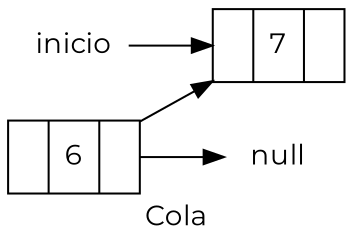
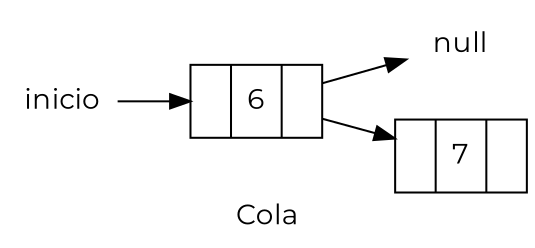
  digraph {
    fontname=Montserrat
    label=Cola
    rankdir=LR
    node [fontname=Montserrat shape=plaintext]
    edge [fontname=Montserrat]
    n1 [label=inicio]
    n2 [label="{<f0> |<f1>6 |<f2> }" shape=record]
    n3 [label=null]
    n4 [label="{<f0> |<f1>7 |<f2> }" shape=record]
-   n1 -> n4
+   n1 -> n2
    n2 -> n3
    n2 -> n4
  }
